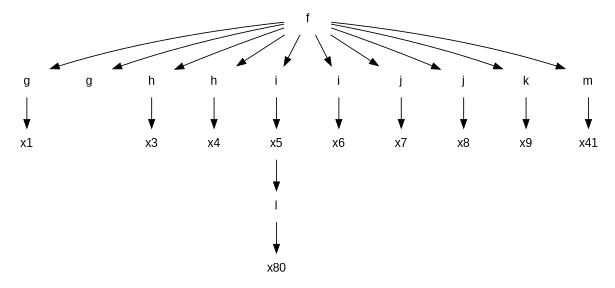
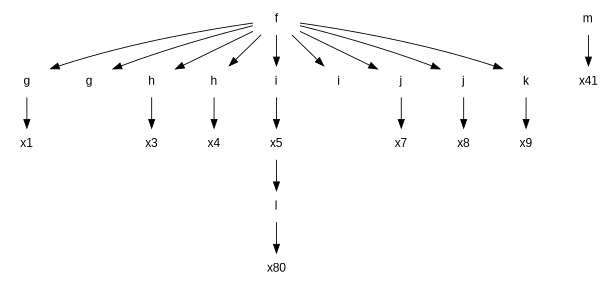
  digraph {
    fontname="Liberation Sans"
    node [fontname="Liberation Sans" shape=plaintext]
    edge [fontname="Liberation Sans"]
    n1 [label=f]
    n2 [label=g]
    n3 [label=g]
    n4 [label=h]
    n5 [label=h]
    n6 [label=i]
    n7 [label=i]
    n8 [label=j]
    n9 [label=j]
    n10 [label=k]
    n11 [label=m]
    n12 [label=x1]
    n13 [label=x3]
    n14 [label=x4]
    n15 [label=x5]
-   n16 [label=x6]
    n17 [label=x7]
    n18 [label=x8]
    n19 [label=x9]
    n20 [label=l]
    n21 [label=x80]
    n22 [label=x41]
    n1 -> n2
    n1 -> n3
    n1 -> n4
    n1 -> n5
    n1 -> n6
    n1 -> n7
    n1 -> n8
    n1 -> n9
    n1 -> n10
-   n1 -> n11
    n2 -> n12
    n4 -> n13
    n5 -> n14
    n6 -> n15
-   n7 -> n16
    n8 -> n17
    n9 -> n18
    n10 -> n19
    n11 -> n22
    n15 -> n20
    n20 -> n21
  }
